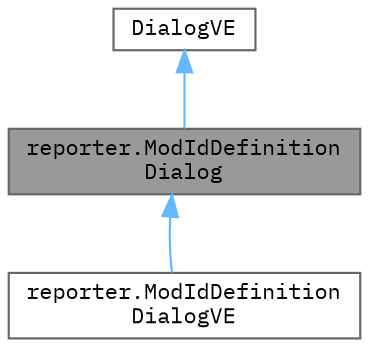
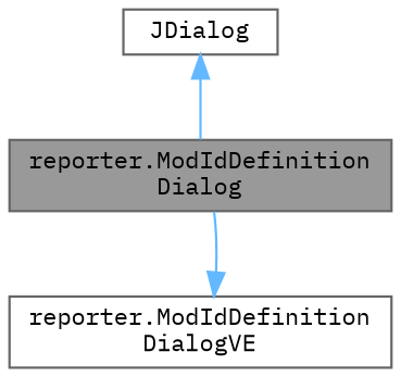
  digraph {
    fontname="IBM Plex Mono"
    node [color=gray40 fillcolor=white fontname="IBM Plex Mono" fontsize=10 shape=box style=filled]
    edge [color=steelblue1 dir=back fontname="IBM Plex Mono" fontsize=10 labelfontname=Helvetica labelfontsize=10 style=solid]
    n1 [fillcolor=grey60 fontcolor=black height=0.2 label="reporter.ModIdDefinition\lDialog" width=0.4]
    n2 [height=0.2 label="reporter.ModIdDefinition\lDialogVE" width=0.4]
-   n3 [height=0.2 label=DialogVE width=0.4]
-   n1 -> n2
+   n3 [height=0.2 label=JDialog width=0.4]
+   n2 -> n1
    n3 -> n1
  }
